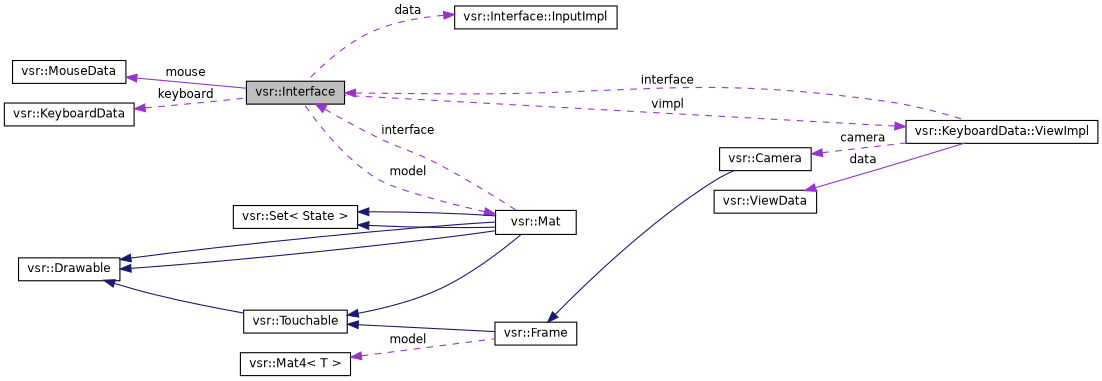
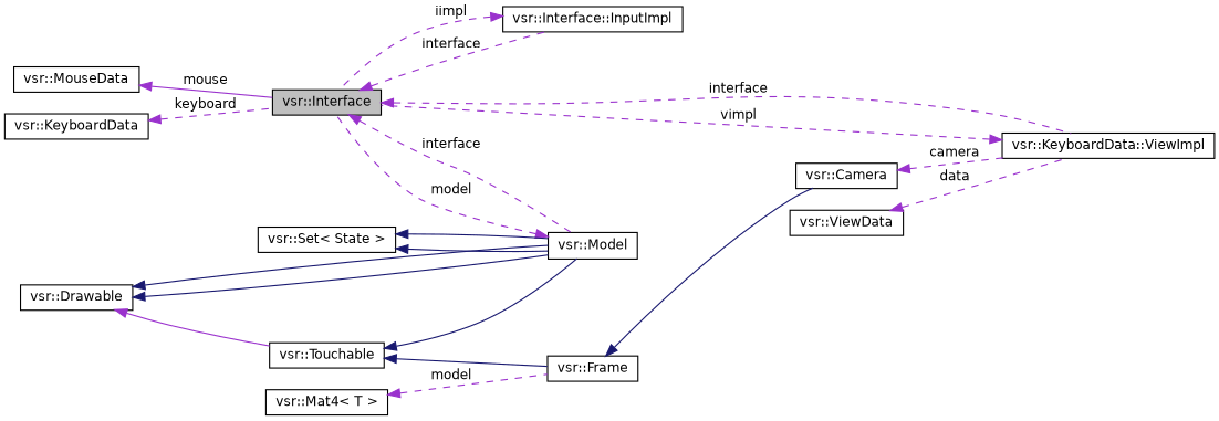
  digraph {
    rankdir=LR
    node [color=black fillcolor=white fontname=Helvetica fontsize=11 shape=record style=filled]
    edge [color=darkorchid3 dir=back fontname=Helvetica fontsize=11 labelfontname=Helvetica labelfontsize=11 style=dashed]
    n1 [fillcolor=grey75 fontcolor=black height=0.2 label="vsr::Interface" width=0.4]
    n2 [height=0.2 label="vsr::Interface::InputImpl" width=0.4]
-   n3 [height=0.2 label="vsr::Mat" width=0.4]
+   n3 [height=0.2 label="vsr::Model" width=0.4]
    n4 [height=0.2 label="vsr::KeyboardData::ViewImpl" width=0.4]
    n5 [height=0.2 label="vsr::MouseData" width=0.4]
    n6 [height=0.2 label="vsr::KeyboardData" width=0.4]
    n7 [height=0.2 label="vsr::Set\< State \>" width=0.4]
    n8 [height=0.2 label="vsr::Drawable" width=0.4]
    n9 [height=0.2 label="vsr::Touchable" width=0.4]
    n10 [height=0.2 label="vsr::Frame" width=0.4]
    n11 [height=0.2 label="vsr::Camera" width=0.4]
    n12 [height=0.2 label="vsr::Mat4\< T \>" width=0.4]
    n13 [height=0.2 label="vsr::ViewData" width=0.4]
+   n1 -> n2 [label=" interface"]
    n1 -> n3 [label=" interface"]
    n1 -> n4 [label=" interface"]
-   n2 -> n1 [label=" data"]
+   n2 -> n1 [label=" iimpl"]
    n3 -> n1 [label=" model"]
    n4 -> n1 [label=" vimpl"]
    n5 -> n1 [label=" mouse" style=solid]
    n6 -> n1 [label=" keyboard"]
    n7 -> n3 [color=midnightblue style=solid]
    n7 -> n3 [color=midnightblue style=solid]
    n8 -> n3 [color=midnightblue style=solid]
    n8 -> n3 [color=midnightblue style=solid]
-   n8 -> n9 [color=midnightblue style=solid]
+   n8 -> n9 [style=solid]
    n9 -> n3 [color=midnightblue style=solid]
    n9 -> n10 [color=midnightblue style=solid]
    n10 -> n11 [color=midnightblue style=solid]
    n11 -> n4 [label=" camera"]
    n12 -> n10 [label=" model"]
-   n13 -> n4 [label=" data" style=solid]
+   n13 -> n4 [label=" data"]
  }
